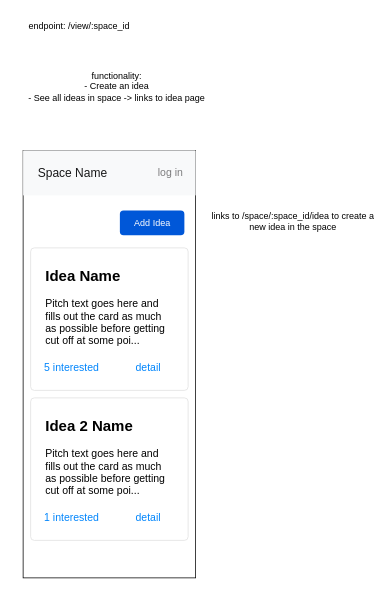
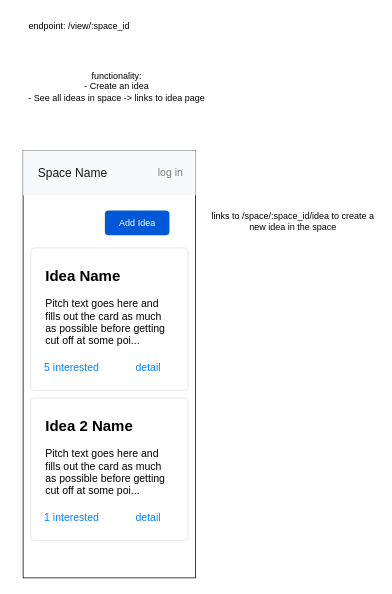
  <mxCell id="0" />
  <mxCell id="1" parent="0" />
  <mxCell id="2" value="endpoint: /view/:space_id" style="text;html=1;strokeColor=none;fillColor=none;align=center;verticalAlign=middle;whiteSpace=wrap;rounded=0;" parent="1" vertex="1"><mxGeometry x="30" y="20" width="150" height="30" as="geometry" /></mxCell>
  <mxCell id="3" value="functionality:&lt;br&gt;- Create an idea&lt;br&gt;- See all ideas in space -&amp;gt; links to idea page&lt;br&gt;" style="text;html=1;strokeColor=none;fillColor=none;align=center;verticalAlign=middle;whiteSpace=wrap;rounded=0;" parent="1" vertex="1"><mxGeometry x="20" y="80" width="270" height="70" as="geometry" /></mxCell>
  <mxCell id="4" value="" style="rounded=0;whiteSpace=wrap;html=1;" parent="1" vertex="1"><mxGeometry x="30" y="200" width="230" height="570" as="geometry" /></mxCell>
  <mxCell id="5" value="" style="html=1;shadow=0;dashed=0;fillColor=#F8F9FA;strokeColor=none;fontSize=16;fontColor=#7C7C7D;align=right;spacing=15;" parent="1" vertex="1"><mxGeometry x="30" y="200" width="230" height="60" as="geometry" /></mxCell>
  <mxCell id="6" value="Space Name" style="strokeColor=none;html=1;whiteSpace=wrap;fillColor=none;fontColor=#181819;align=left;fontSize=16;spacing=10;" parent="5" vertex="1"><mxGeometry width="130" height="40" relative="1" as="geometry"><mxPoint x="10" y="10" as="offset" /></mxGeometry></mxCell>
  <mxCell id="7" value="log in" style="strokeColor=none;html=1;whiteSpace=wrap;fillColor=none;fontColor=#7C7C7D;align=left;fontSize=14;spacing=10;" parent="5" vertex="1"><mxGeometry width="60" height="40" relative="1" as="geometry"><mxPoint x="170" y="10" as="offset" /></mxGeometry></mxCell>
  <mxCell id="8" value="&lt;b&gt;&lt;font style=&quot;font-size: 20px&quot;&gt;Idea Name&lt;/font&gt;&lt;/b&gt;&lt;font color=&quot;#6c767d&quot;&gt;&lt;b&gt;&lt;font style=&quot;font-size: 14px&quot;&gt;&lt;br&gt;&lt;/font&gt;&lt;/b&gt;&lt;/font&gt;&lt;br style=&quot;font-size: 14px&quot;&gt;Pitch text goes here and fills out the card as much as possible before getting cut off at some poi..." style="html=1;shadow=0;dashed=0;shape=mxgraph.bootstrap.rrect;rSize=5;strokeColor=#DFDFDF;html=1;whiteSpace=wrap;fillColor=#ffffff;fontColor=#000000;verticalAlign=top;align=left;spacing=20;fontSize=14;" vertex="1" parent="1"><mxGeometry x="40" y="330" width="210" height="190" as="geometry" /></mxCell>
  <mxCell id="9" value="5 interested" style="html=1;shadow=0;dashed=0;shape=mxgraph.bootstrap.rrect;rSize=5;perimeter=none;whiteSpace=wrap;fillColor=none;strokeColor=none;fontColor=#0085FC;resizeWidth=1;fontSize=14;align=center;" vertex="1" parent="8"><mxGeometry y="1" width="90" height="40" relative="1" as="geometry"><mxPoint x="10" y="-50" as="offset" /></mxGeometry></mxCell>
  <mxCell id="10" value="detail" style="html=1;shadow=0;dashed=0;shape=mxgraph.bootstrap.rrect;rSize=5;perimeter=none;whiteSpace=wrap;fillColor=none;strokeColor=none;fontColor=#0085FC;resizeWidth=1;fontSize=14;align=center;" vertex="1" parent="8"><mxGeometry y="1" width="54" height="40" relative="1" as="geometry"><mxPoint x="130" y="-50" as="offset" /></mxGeometry></mxCell>
  <mxCell id="11" value="&lt;b&gt;&lt;font style=&quot;font-size: 20px&quot;&gt;Idea 2 Name&lt;/font&gt;&lt;/b&gt;&lt;font color=&quot;#6c767d&quot;&gt;&lt;b&gt;&lt;font style=&quot;font-size: 14px&quot;&gt;&lt;br&gt;&lt;/font&gt;&lt;/b&gt;&lt;/font&gt;&lt;br style=&quot;font-size: 14px&quot;&gt;Pitch text goes here and fills out the card as much as possible before getting cut off at some poi..." style="html=1;shadow=0;dashed=0;shape=mxgraph.bootstrap.rrect;rSize=5;strokeColor=#DFDFDF;html=1;whiteSpace=wrap;fillColor=#ffffff;fontColor=#000000;verticalAlign=top;align=left;spacing=20;fontSize=14;" vertex="1" parent="1"><mxGeometry x="40" y="530" width="210" height="190" as="geometry" /></mxCell>
  <mxCell id="12" value="1 interested" style="html=1;shadow=0;dashed=0;shape=mxgraph.bootstrap.rrect;rSize=5;perimeter=none;whiteSpace=wrap;fillColor=none;strokeColor=none;fontColor=#0085FC;resizeWidth=1;fontSize=14;align=center;" vertex="1" parent="11"><mxGeometry y="1" width="90" height="40" relative="1" as="geometry"><mxPoint x="10" y="-50" as="offset" /></mxGeometry></mxCell>
  <mxCell id="13" value="detail" style="html=1;shadow=0;dashed=0;shape=mxgraph.bootstrap.rrect;rSize=5;perimeter=none;whiteSpace=wrap;fillColor=none;strokeColor=none;fontColor=#0085FC;resizeWidth=1;fontSize=14;align=center;" vertex="1" parent="11"><mxGeometry y="1" width="54" height="40" relative="1" as="geometry"><mxPoint x="130" y="-50" as="offset" /></mxGeometry></mxCell>
- <mxCell id="14" value="Add Idea" style="rounded=1;fillColor=#0057D8;strokeColor=none;html=1;fontColor=#ffffff;align=center;verticalAlign=middle;fontStyle=0;fontSize=12;sketch=0;" vertex="1" parent="1"><mxGeometry x="159" y="280" width="86" height="33" as="geometry" /></mxCell>
+ <mxCell id="14" value="Add Idea" style="rounded=1;fillColor=#0057D8;strokeColor=none;html=1;fontColor=#ffffff;align=center;verticalAlign=middle;fontStyle=0;fontSize=12;sketch=0;" vertex="1" parent="1"><mxGeometry x="139" y="280" width="86" height="33" as="geometry" /></mxCell>
  <mxCell id="15" value="links to /space/:space_id/idea to create a new idea in the space" style="text;html=1;strokeColor=none;fillColor=none;align=center;verticalAlign=middle;whiteSpace=wrap;rounded=0;" vertex="1" parent="1"><mxGeometry x="280" y="280" width="220" height="30" as="geometry" /></mxCell>
